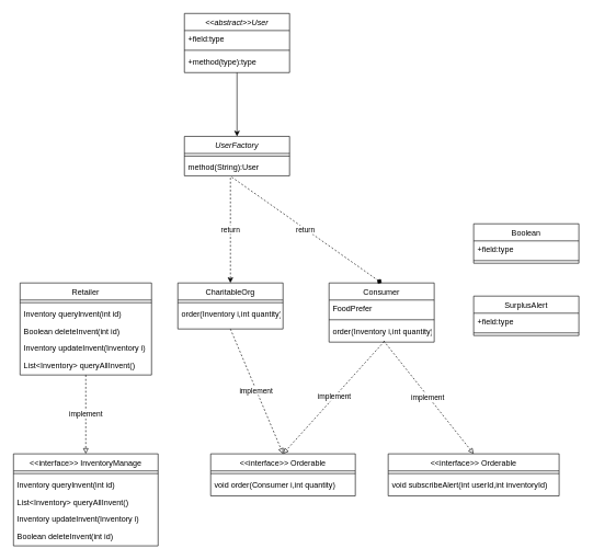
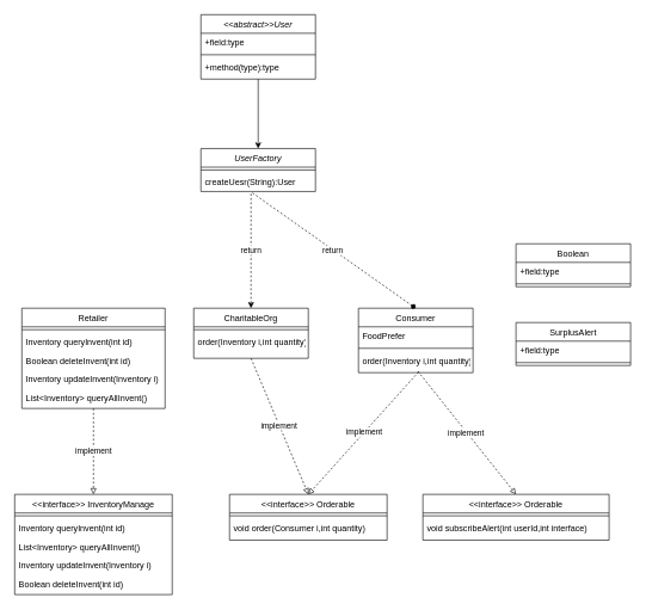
  <mxCell id="0" />
  <mxCell id="1" parent="0" />
  <mxCell id="2" value="&lt;&lt;abstract&gt;&gt;User" style="swimlane;fontStyle=2;align=center;verticalAlign=top;childLayout=stackLayout;horizontal=1;startSize=26;horizontalStack=0;resizeParent=1;resizeLast=0;collapsible=1;marginBottom=0;rounded=0;shadow=0;strokeWidth=1;" parent="1" vertex="1"><mxGeometry x="280" y="20" width="160" height="90" as="geometry"><mxRectangle x="230" y="140" width="160" height="26" as="alternateBounds" /></mxGeometry></mxCell>
  <mxCell id="3" value="+field:type" style="text;align=left;verticalAlign=top;spacingLeft=4;spacingRight=4;overflow=hidden;rotatable=0;points=[[0,0.5],[1,0.5]];portConstraint=eastwest;" parent="2" vertex="1"><mxGeometry y="26" width="160" height="26" as="geometry" /></mxCell>
  <mxCell id="4" value="" style="line;html=1;strokeWidth=1;align=left;verticalAlign=middle;spacingTop=-1;spacingLeft=3;spacingRight=3;rotatable=0;labelPosition=right;points=[];portConstraint=eastwest;" parent="2" vertex="1"><mxGeometry y="52" width="160" height="8" as="geometry" /></mxCell>
  <mxCell id="5" value="+method(type):type" style="text;align=left;verticalAlign=top;spacingLeft=4;spacingRight=4;overflow=hidden;rotatable=0;points=[[0,0.5],[1,0.5]];portConstraint=eastwest;" parent="2" vertex="1"><mxGeometry y="60" width="160" height="26" as="geometry" /></mxCell>
  <mxCell id="6" value="Retailer" style="swimlane;fontStyle=0;align=center;verticalAlign=top;childLayout=stackLayout;horizontal=1;startSize=26;horizontalStack=0;resizeParent=1;resizeLast=0;collapsible=1;marginBottom=0;rounded=0;shadow=0;strokeWidth=1;" parent="1" vertex="1"><mxGeometry x="30" y="430" width="200" height="140" as="geometry"><mxRectangle x="130" y="380" width="160" height="26" as="alternateBounds" /></mxGeometry></mxCell>
  <mxCell id="7" value="" style="line;html=1;strokeWidth=1;align=left;verticalAlign=middle;spacingTop=-1;spacingLeft=3;spacingRight=3;rotatable=0;labelPosition=right;points=[];portConstraint=eastwest;" parent="6" vertex="1"><mxGeometry y="26" width="200" height="8" as="geometry" /></mxCell>
  <mxCell id="8" value="Inventory queryInvent(int id)" style="text;align=left;verticalAlign=top;spacingLeft=4;spacingRight=4;overflow=hidden;rotatable=0;points=[[0,0.5],[1,0.5]];portConstraint=eastwest;" vertex="1" parent="6"><mxGeometry y="34" width="200" height="26" as="geometry" /></mxCell>
  <mxCell id="9" value="Boolean deleteInvent(int id)" style="text;align=left;verticalAlign=top;spacingLeft=4;spacingRight=4;overflow=hidden;rotatable=0;points=[[0,0.5],[1,0.5]];portConstraint=eastwest;" vertex="1" parent="6"><mxGeometry y="60" width="200" height="26" as="geometry" /></mxCell>
  <mxCell id="10" value="Inventory updateInvent(Inventory i)" style="text;align=left;verticalAlign=top;spacingLeft=4;spacingRight=4;overflow=hidden;rotatable=0;points=[[0,0.5],[1,0.5]];portConstraint=eastwest;" vertex="1" parent="6"><mxGeometry y="86" width="200" height="26" as="geometry" /></mxCell>
  <mxCell id="11" value="List&lt;Inventory&gt; queryAllInvent()" style="text;align=left;verticalAlign=top;spacingLeft=4;spacingRight=4;overflow=hidden;rotatable=0;points=[[0,0.5],[1,0.5]];portConstraint=eastwest;" vertex="1" parent="6"><mxGeometry y="112" width="200" height="26" as="geometry" /></mxCell>
  <mxCell id="12" value="CharitableOrg" style="swimlane;fontStyle=0;align=center;verticalAlign=top;childLayout=stackLayout;horizontal=1;startSize=26;horizontalStack=0;resizeParent=1;resizeLast=0;collapsible=1;marginBottom=0;rounded=0;shadow=0;strokeWidth=1;" parent="1" vertex="1"><mxGeometry x="270" y="430" width="160" height="70" as="geometry"><mxRectangle x="340" y="380" width="170" height="26" as="alternateBounds" /></mxGeometry></mxCell>
  <mxCell id="13" value="" style="line;html=1;strokeWidth=1;align=left;verticalAlign=middle;spacingTop=-1;spacingLeft=3;spacingRight=3;rotatable=0;labelPosition=right;points=[];portConstraint=eastwest;" parent="12" vertex="1"><mxGeometry y="26" width="160" height="8" as="geometry" /></mxCell>
  <mxCell id="14" value="order(Inventory i,int quantity)" style="text;align=left;verticalAlign=top;spacingLeft=4;spacingRight=4;overflow=hidden;rotatable=0;points=[[0,0.5],[1,0.5]];portConstraint=eastwest;" parent="12" vertex="1"><mxGeometry y="34" width="160" height="26" as="geometry" /></mxCell>
  <mxCell id="15" value="Consumer" style="swimlane;fontStyle=0;align=center;verticalAlign=top;childLayout=stackLayout;horizontal=1;startSize=26;horizontalStack=0;resizeParent=1;resizeLast=0;collapsible=1;marginBottom=0;rounded=0;shadow=0;strokeWidth=1;" parent="1" vertex="1"><mxGeometry x="500" y="430" width="160" height="90" as="geometry"><mxRectangle x="340" y="380" width="170" height="26" as="alternateBounds" /></mxGeometry></mxCell>
  <mxCell id="16" value="FoodPrefer" style="text;align=left;verticalAlign=top;spacingLeft=4;spacingRight=4;overflow=hidden;rotatable=0;points=[[0,0.5],[1,0.5]];portConstraint=eastwest;" parent="15" vertex="1"><mxGeometry y="26" width="160" height="26" as="geometry" /></mxCell>
  <mxCell id="17" value="" style="line;html=1;strokeWidth=1;align=left;verticalAlign=middle;spacingTop=-1;spacingLeft=3;spacingRight=3;rotatable=0;labelPosition=right;points=[];portConstraint=eastwest;" parent="15" vertex="1"><mxGeometry y="52" width="160" height="8" as="geometry" /></mxCell>
  <mxCell id="18" value="order(Inventory i,int quantity)" style="text;align=left;verticalAlign=top;spacingLeft=4;spacingRight=4;overflow=hidden;rotatable=0;points=[[0,0.5],[1,0.5]];portConstraint=eastwest;" parent="15" vertex="1"><mxGeometry y="60" width="160" height="26" as="geometry" /></mxCell>
  <mxCell id="19" value="&lt;&lt;interface&gt;&gt; Orderable" style="swimlane;fontStyle=0;align=center;verticalAlign=top;childLayout=stackLayout;horizontal=1;startSize=26;horizontalStack=0;resizeParent=1;resizeLast=0;collapsible=1;marginBottom=0;rounded=0;shadow=0;strokeWidth=1;" parent="1" vertex="1"><mxGeometry x="320" y="690" width="220" height="64" as="geometry"><mxRectangle x="550" y="140" width="160" height="26" as="alternateBounds" /></mxGeometry></mxCell>
  <mxCell id="20" value="" style="line;html=1;strokeWidth=1;align=left;verticalAlign=middle;spacingTop=-1;spacingLeft=3;spacingRight=3;rotatable=0;labelPosition=right;points=[];portConstraint=eastwest;" parent="19" vertex="1"><mxGeometry y="26" width="220" height="8" as="geometry" /></mxCell>
  <mxCell id="21" value="void order(Consumer i,int quantity)" style="text;align=left;verticalAlign=top;spacingLeft=4;spacingRight=4;overflow=hidden;rotatable=0;points=[[0,0.5],[1,0.5]];portConstraint=eastwest;" parent="19" vertex="1"><mxGeometry y="34" width="220" height="26" as="geometry" /></mxCell>
  <mxCell id="22" value="UserFactory" style="swimlane;fontStyle=2;align=center;verticalAlign=top;childLayout=stackLayout;horizontal=1;startSize=26;horizontalStack=0;resizeParent=1;resizeLast=0;collapsible=1;marginBottom=0;rounded=0;shadow=0;strokeWidth=1;" vertex="1" parent="1"><mxGeometry x="280" y="207" width="160" height="60" as="geometry"><mxRectangle x="230" y="140" width="160" height="26" as="alternateBounds" /></mxGeometry></mxCell>
  <mxCell id="23" value="" style="line;html=1;strokeWidth=1;align=left;verticalAlign=middle;spacingTop=-1;spacingLeft=3;spacingRight=3;rotatable=0;labelPosition=right;points=[];portConstraint=eastwest;" vertex="1" parent="22"><mxGeometry y="26" width="160" height="8" as="geometry" /></mxCell>
- <mxCell id="24" value="method(String):User" style="text;align=left;verticalAlign=top;spacingLeft=4;spacingRight=4;overflow=hidden;rotatable=0;points=[[0,0.5],[1,0.5]];portConstraint=eastwest;" vertex="1" parent="22"><mxGeometry y="34" width="160" height="26" as="geometry" /></mxCell>
+ <mxCell id="24" value="createUesr(String):User" style="text;align=left;verticalAlign=top;spacingLeft=4;spacingRight=4;overflow=hidden;rotatable=0;points=[[0,0.5],[1,0.5]];portConstraint=eastwest;" vertex="1" parent="22"><mxGeometry y="34" width="160" height="26" as="geometry" /></mxCell>
  <mxCell id="25" value="" style="endArrow=classic;html=1;rounded=0;exitX=0.5;exitY=1;exitDx=0;exitDy=0;" edge="1" parent="1" source="2" target="22"><mxGeometry width="50" height="50" relative="1" as="geometry"><mxPoint x="350" y="160" as="sourcePoint" /><mxPoint x="500" y="360" as="targetPoint" /></mxGeometry></mxCell>
  <mxCell id="26" value="" style="endArrow=classic;html=1;rounded=0;dashed=1;entryX=0.5;entryY=0;entryDx=0;entryDy=0;" edge="1" parent="1" target="12"><mxGeometry width="50" height="50" relative="1" as="geometry"><mxPoint x="350" y="270" as="sourcePoint" /><mxPoint x="160" y="440" as="targetPoint" /></mxGeometry></mxCell>
  <mxCell id="27" value="return" style="edgeLabel;html=1;align=center;verticalAlign=middle;resizable=0;points=[];" vertex="1" connectable="0" parent="26"><mxGeometry x="-0.021" y="-1" relative="1" as="geometry"><mxPoint as="offset" /></mxGeometry></mxCell>
  <mxCell id="28" value="" style="endArrow=diamond;html=1;rounded=0;dashed=1;entryX=0.5;entryY=0;entryDx=0;entryDy=0;exitX=0.45;exitY=1.077;exitDx=0;exitDy=0;exitPerimeter=0;" edge="1" parent="1" source="24" target="15"><mxGeometry width="50" height="50" relative="1" as="geometry"><mxPoint x="360" y="280" as="sourcePoint" /><mxPoint x="380" y="440" as="targetPoint" /></mxGeometry></mxCell>
  <mxCell id="29" value="return" style="edgeLabel;html=1;align=center;verticalAlign=middle;resizable=0;points=[];" vertex="1" connectable="0" parent="28"><mxGeometry x="-0.021" y="-1" relative="1" as="geometry"><mxPoint as="offset" /></mxGeometry></mxCell>
  <mxCell id="30" value="" style="endArrow=block;html=1;rounded=0;dashed=1;strokeColor=default;endFill=0;entryX=0.5;entryY=0;entryDx=0;entryDy=0;exitX=0.5;exitY=1;exitDx=0;exitDy=0;" edge="1" parent="1" source="12" target="19"><mxGeometry width="50" height="50" relative="1" as="geometry"><mxPoint x="340" y="640" as="sourcePoint" /><mxPoint x="340" y="540" as="targetPoint" /></mxGeometry></mxCell>
  <mxCell id="31" value="implement" style="edgeLabel;html=1;align=center;verticalAlign=middle;resizable=0;points=[];" vertex="1" connectable="0" parent="30"><mxGeometry x="-0.021" y="-1" relative="1" as="geometry"><mxPoint as="offset" /></mxGeometry></mxCell>
  <mxCell id="32" value="" style="endArrow=block;html=1;rounded=0;dashed=1;strokeColor=default;endFill=0;exitX=0.525;exitY=1.115;exitDx=0;exitDy=0;exitPerimeter=0;" edge="1" parent="1" source="18"><mxGeometry width="50" height="50" relative="1" as="geometry"><mxPoint x="579" y="540" as="sourcePoint" /><mxPoint x="430" y="690" as="targetPoint" /></mxGeometry></mxCell>
  <mxCell id="33" value="implement" style="edgeLabel;html=1;align=center;verticalAlign=middle;resizable=0;points=[];" vertex="1" connectable="0" parent="32"><mxGeometry x="-0.021" y="-1" relative="1" as="geometry"><mxPoint as="offset" /></mxGeometry></mxCell>
  <mxCell id="34" value="&lt;&lt;interface&gt;&gt; InventoryManage" style="swimlane;fontStyle=0;align=center;verticalAlign=top;childLayout=stackLayout;horizontal=1;startSize=26;horizontalStack=0;resizeParent=1;resizeLast=0;collapsible=1;marginBottom=0;rounded=0;shadow=0;strokeWidth=1;" vertex="1" parent="1"><mxGeometry x="20" y="690" width="220" height="140" as="geometry"><mxRectangle x="550" y="140" width="160" height="26" as="alternateBounds" /></mxGeometry></mxCell>
  <mxCell id="35" value="" style="line;html=1;strokeWidth=1;align=left;verticalAlign=middle;spacingTop=-1;spacingLeft=3;spacingRight=3;rotatable=0;labelPosition=right;points=[];portConstraint=eastwest;" vertex="1" parent="34"><mxGeometry y="26" width="220" height="8" as="geometry" /></mxCell>
  <mxCell id="36" value="Inventory queryInvent(int id)" style="text;align=left;verticalAlign=top;spacingLeft=4;spacingRight=4;overflow=hidden;rotatable=0;points=[[0,0.5],[1,0.5]];portConstraint=eastwest;" vertex="1" parent="34"><mxGeometry y="34" width="220" height="26" as="geometry" /></mxCell>
  <mxCell id="37" value="List&lt;Inventory&gt; queryAllInvent()" style="text;align=left;verticalAlign=top;spacingLeft=4;spacingRight=4;overflow=hidden;rotatable=0;points=[[0,0.5],[1,0.5]];portConstraint=eastwest;" vertex="1" parent="34"><mxGeometry y="60" width="220" height="26" as="geometry" /></mxCell>
  <mxCell id="38" value="Inventory updateInvent(Inventory i)" style="text;align=left;verticalAlign=top;spacingLeft=4;spacingRight=4;overflow=hidden;rotatable=0;points=[[0,0.5],[1,0.5]];portConstraint=eastwest;" vertex="1" parent="34"><mxGeometry y="86" width="220" height="26" as="geometry" /></mxCell>
  <mxCell id="39" value="Boolean deleteInvent(int id)" style="text;align=left;verticalAlign=top;spacingLeft=4;spacingRight=4;overflow=hidden;rotatable=0;points=[[0,0.5],[1,0.5]];portConstraint=eastwest;" vertex="1" parent="34"><mxGeometry y="112" width="220" height="26" as="geometry" /></mxCell>
  <mxCell id="40" value="" style="endArrow=block;html=1;rounded=0;dashed=1;strokeColor=default;endFill=0;entryX=0.5;entryY=0;entryDx=0;entryDy=0;exitX=0.5;exitY=1;exitDx=0;exitDy=0;" edge="1" parent="1" source="6" target="34"><mxGeometry width="50" height="50" relative="1" as="geometry"><mxPoint x="360" y="510" as="sourcePoint" /><mxPoint x="440" y="700" as="targetPoint" /></mxGeometry></mxCell>
  <mxCell id="41" value="implement" style="edgeLabel;html=1;align=center;verticalAlign=middle;resizable=0;points=[];" vertex="1" connectable="0" parent="40"><mxGeometry x="-0.021" y="-1" relative="1" as="geometry"><mxPoint as="offset" /></mxGeometry></mxCell>
  <mxCell id="42" value="&lt;&lt;interface&gt;&gt; Orderable" style="swimlane;fontStyle=0;align=center;verticalAlign=top;childLayout=stackLayout;horizontal=1;startSize=26;horizontalStack=0;resizeParent=1;resizeLast=0;collapsible=1;marginBottom=0;rounded=0;shadow=0;strokeWidth=1;" vertex="1" parent="1"><mxGeometry x="590" y="690" width="260" height="64" as="geometry"><mxRectangle x="550" y="140" width="160" height="26" as="alternateBounds" /></mxGeometry></mxCell>
  <mxCell id="43" value="" style="line;html=1;strokeWidth=1;align=left;verticalAlign=middle;spacingTop=-1;spacingLeft=3;spacingRight=3;rotatable=0;labelPosition=right;points=[];portConstraint=eastwest;" vertex="1" parent="42"><mxGeometry y="26" width="260" height="8" as="geometry" /></mxCell>
- <mxCell id="44" value="void subscribeAlert(int userId,int inventoryId)" style="text;align=left;verticalAlign=top;spacingLeft=4;spacingRight=4;overflow=hidden;rotatable=0;points=[[0,0.5],[1,0.5]];portConstraint=eastwest;" vertex="1" parent="42"><mxGeometry y="34" width="260" height="26" as="geometry" /></mxCell>
+ <mxCell id="44" value="void subscribeAlert(int userId,int interface)" style="text;align=left;verticalAlign=top;spacingLeft=4;spacingRight=4;overflow=hidden;rotatable=0;points=[[0,0.5],[1,0.5]];portConstraint=eastwest;" vertex="1" parent="42"><mxGeometry y="34" width="260" height="26" as="geometry" /></mxCell>
  <mxCell id="45" value="" style="endArrow=block;html=1;rounded=0;dashed=1;strokeColor=default;endFill=0;exitX=0.519;exitY=1.077;exitDx=0;exitDy=0;exitPerimeter=0;entryX=0.5;entryY=0;entryDx=0;entryDy=0;" edge="1" parent="1" source="18" target="42"><mxGeometry width="50" height="50" relative="1" as="geometry"><mxPoint x="594" y="529" as="sourcePoint" /><mxPoint x="440" y="700" as="targetPoint" /></mxGeometry></mxCell>
  <mxCell id="46" value="implement" style="edgeLabel;html=1;align=center;verticalAlign=middle;resizable=0;points=[];" vertex="1" connectable="0" parent="45"><mxGeometry x="-0.021" y="-1" relative="1" as="geometry"><mxPoint as="offset" /></mxGeometry></mxCell>
  <mxCell id="47" value="Boolean" style="swimlane;fontStyle=0;align=center;verticalAlign=top;childLayout=stackLayout;horizontal=1;startSize=26;horizontalStack=0;resizeParent=1;resizeLast=0;collapsible=1;marginBottom=0;rounded=0;shadow=0;strokeWidth=1;" vertex="1" parent="1"><mxGeometry x="720" y="340" width="160" height="60" as="geometry"><mxRectangle x="340" y="380" width="170" height="26" as="alternateBounds" /></mxGeometry></mxCell>
  <mxCell id="48" value="+field:type" style="text;align=left;verticalAlign=top;spacingLeft=4;spacingRight=4;overflow=hidden;rotatable=0;points=[[0,0.5],[1,0.5]];portConstraint=eastwest;" vertex="1" parent="47"><mxGeometry y="26" width="160" height="26" as="geometry" /></mxCell>
  <mxCell id="49" value="" style="line;html=1;strokeWidth=1;align=left;verticalAlign=middle;spacingTop=-1;spacingLeft=3;spacingRight=3;rotatable=0;labelPosition=right;points=[];portConstraint=eastwest;" vertex="1" parent="47"><mxGeometry y="52" width="160" height="8" as="geometry" /></mxCell>
  <mxCell id="50" value="SurplusAlert" style="swimlane;fontStyle=0;align=center;verticalAlign=top;childLayout=stackLayout;horizontal=1;startSize=26;horizontalStack=0;resizeParent=1;resizeLast=0;collapsible=1;marginBottom=0;rounded=0;shadow=0;strokeWidth=1;" vertex="1" parent="1"><mxGeometry x="720" y="450" width="160" height="60" as="geometry"><mxRectangle x="340" y="380" width="170" height="26" as="alternateBounds" /></mxGeometry></mxCell>
  <mxCell id="51" value="+field:type" style="text;align=left;verticalAlign=top;spacingLeft=4;spacingRight=4;overflow=hidden;rotatable=0;points=[[0,0.5],[1,0.5]];portConstraint=eastwest;" vertex="1" parent="50"><mxGeometry y="26" width="160" height="26" as="geometry" /></mxCell>
  <mxCell id="52" value="" style="line;html=1;strokeWidth=1;align=left;verticalAlign=middle;spacingTop=-1;spacingLeft=3;spacingRight=3;rotatable=0;labelPosition=right;points=[];portConstraint=eastwest;" vertex="1" parent="50"><mxGeometry y="52" width="160" height="8" as="geometry" /></mxCell>
